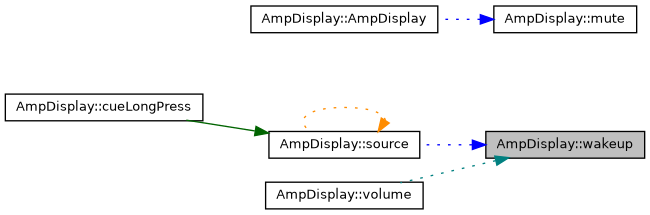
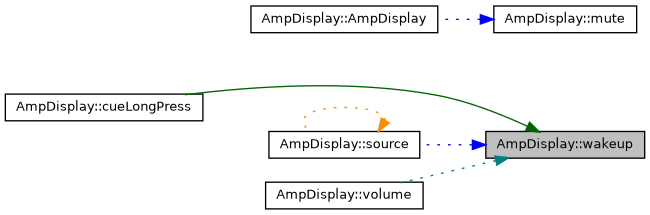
  digraph {
    rankdir=RL
    node [color=black fillcolor=white fontname=Helvetica fontsize=10 shape=record style=filled]
    edge [color=blue dir=back fontname=Helvetica fontsize=10 labelfontname=Helvetica labelfontsize=10 style=dotted]
    n1 [fillcolor=grey75 fontcolor=black height=0.2 label="AmpDisplay::wakeup" width=0.4]
    n2 [height=0.2 label="AmpDisplay::cueLongPress" width=0.4]
    n3 [height=0.2 label="AmpDisplay::source" width=0.4]
    n4 [height=0.2 label="AmpDisplay::volume" width=0.4]
    n5 [height=0.2 label="AmpDisplay::mute" width=0.4]
    n6 [height=0.2 label="AmpDisplay::AmpDisplay" width=0.4]
-   n3 -> n2 [color=darkgreen style=solid]
+   n1 -> n2 [color=darkgreen style=solid]
    n1 -> n3
    n1 -> n4 [color=teal]
    n3 -> n3 [color=darkorange]
    n5 -> n6
  }
